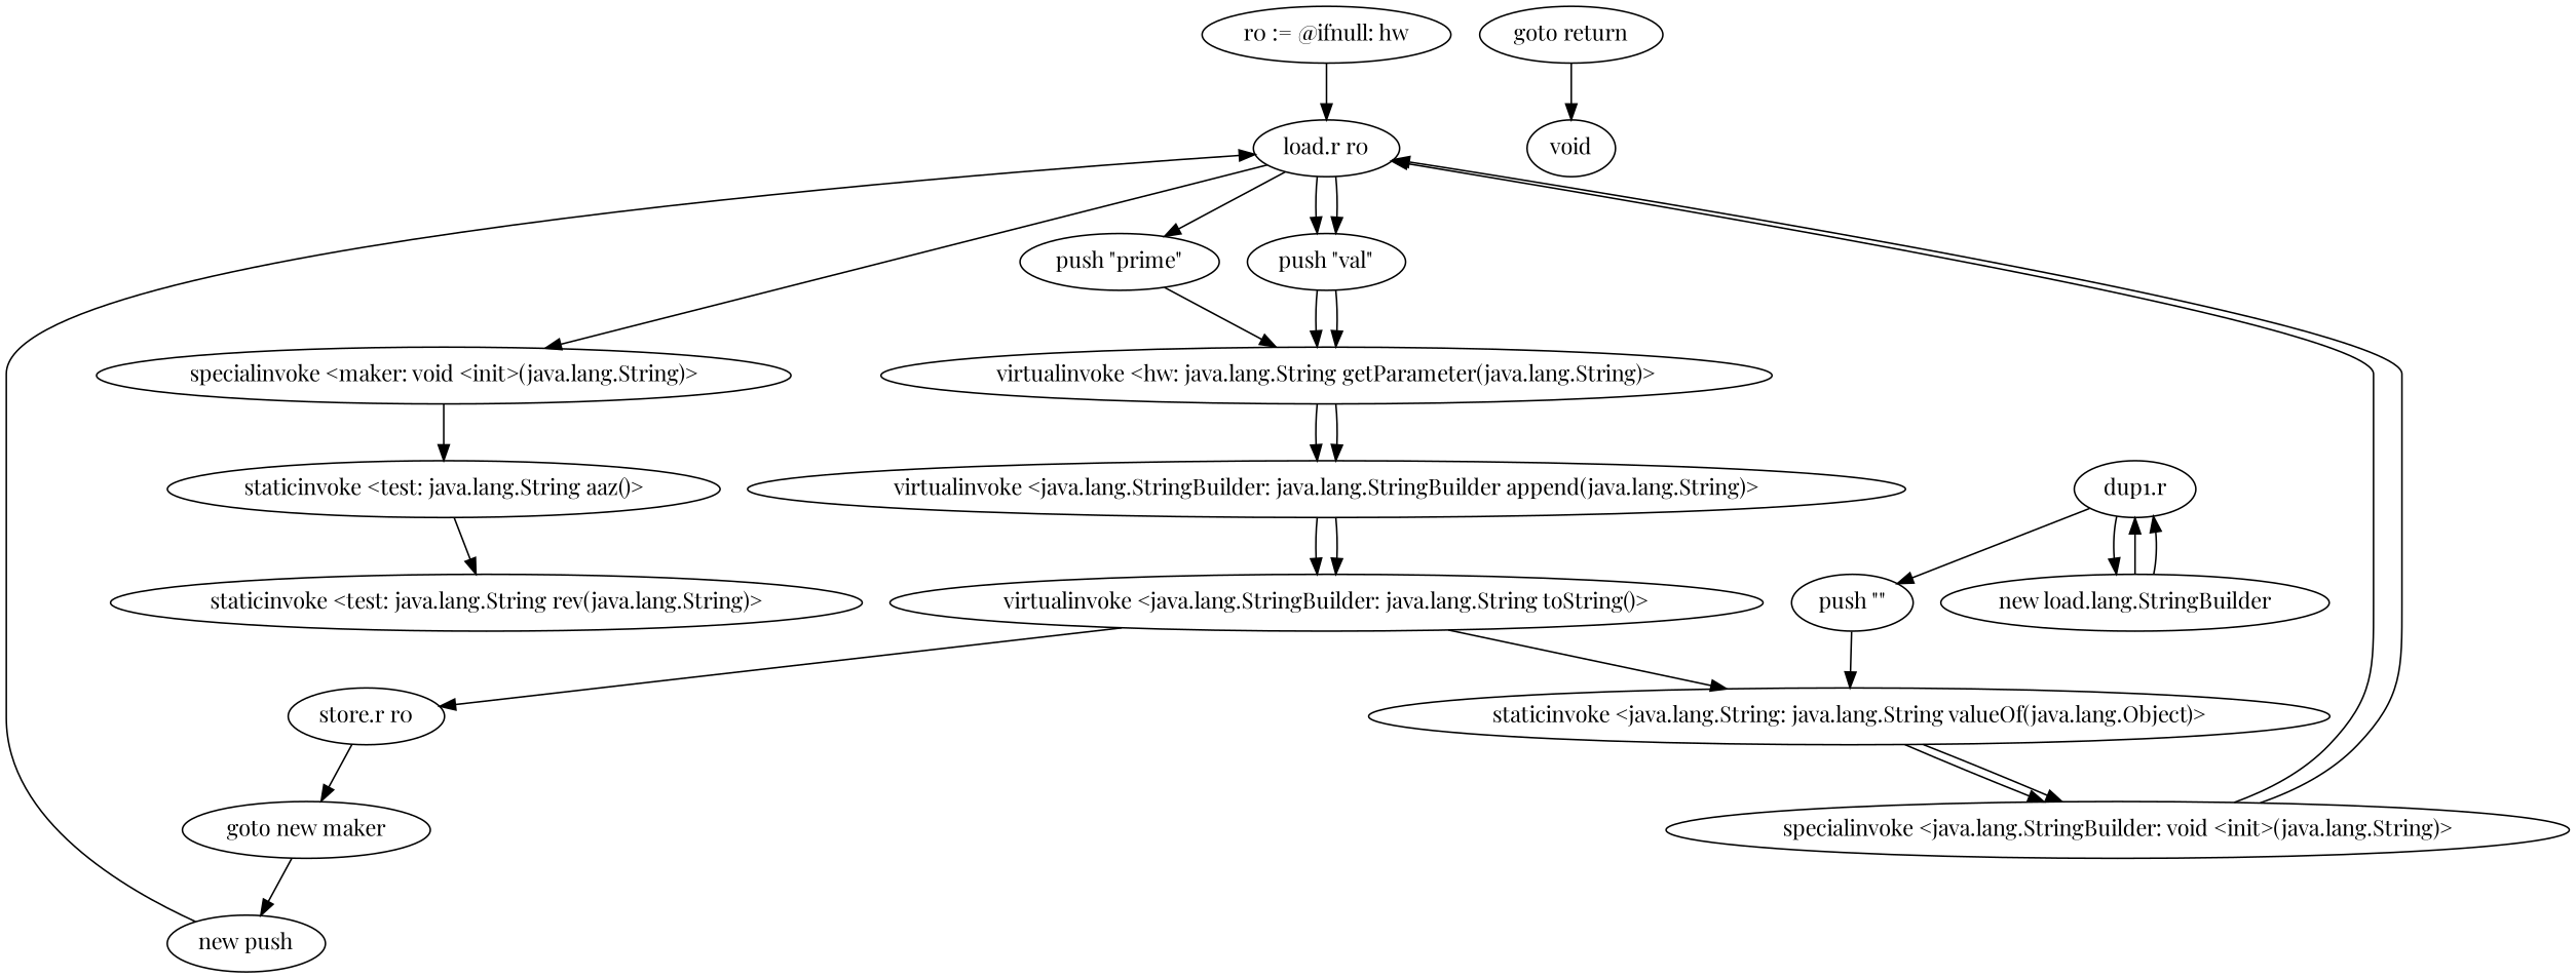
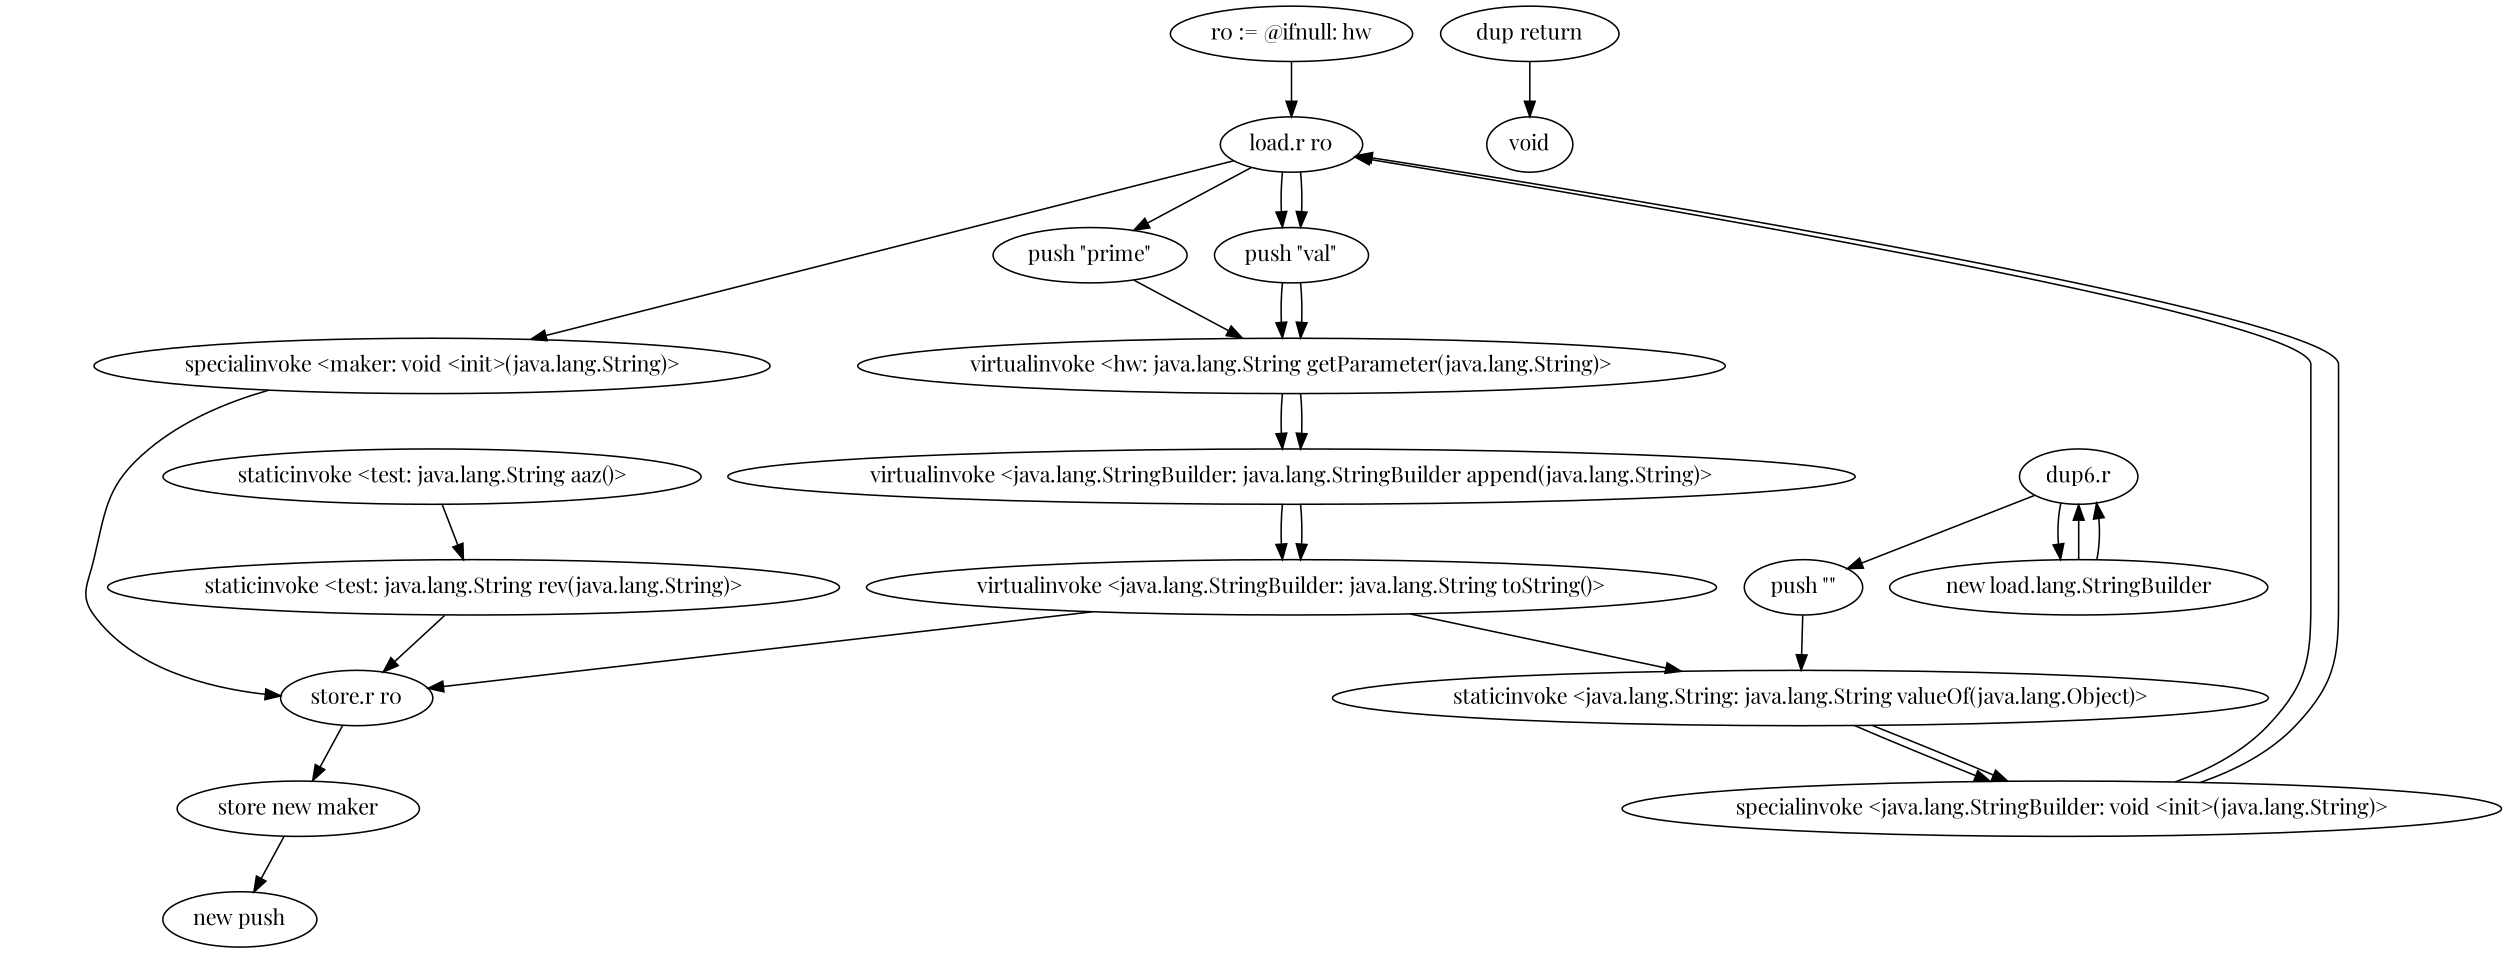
  digraph {
    fontname="Playfair Display"
    node [fontname="Playfair Display"]
    edge [fontname="Playfair Display"]
    n1 [label="r0 := @ifnull: hw"]
    "load.r r0"
    "push \"val\""
    "push \"prime\""
    "specialinvoke <maker: void <init>(java.lang.String)>"
    "virtualinvoke <hw: java.lang.String getParameter(java.lang.String)>"
    "store.r r0"
    "virtualinvoke <java.lang.StringBuilder: java.lang.StringBuilder append(java.lang.String)>"
    "virtualinvoke <java.lang.StringBuilder: java.lang.String toString()>"
    n10 [label="new load.lang.StringBuilder"]
-   "dup1.r"
+   "dup1.r" [label="dup6.r"]
    "staticinvoke <test: java.lang.String aaz()>"
    "staticinvoke <test: java.lang.String rev(java.lang.String)>"
    "push \"\""
    "staticinvoke <java.lang.String: java.lang.String valueOf(java.lang.Object)>"
    "specialinvoke <java.lang.StringBuilder: void <init>(java.lang.String)>"
-   "goto new maker"
+   "goto new maker" [label="store new maker"]
    n18 [label="new push"]
    n19 [label=void]
-   "goto return"
+   "goto return" [label="dup return"]
    n1 -> "load.r r0"
    "load.r r0" -> "push \"val\""
    "load.r r0" -> "push \"val\""
    "load.r r0" -> "push \"prime\""
    "load.r r0" -> "specialinvoke <maker: void <init>(java.lang.String)>"
    "push \"val\"" -> "virtualinvoke <hw: java.lang.String getParameter(java.lang.String)>"
    "push \"val\"" -> "virtualinvoke <hw: java.lang.String getParameter(java.lang.String)>"
    "push \"prime\"" -> "virtualinvoke <hw: java.lang.String getParameter(java.lang.String)>"
-   "specialinvoke <maker: void <init>(java.lang.String)>" -> "staticinvoke <test: java.lang.String aaz()>"
+   "specialinvoke <maker: void <init>(java.lang.String)>" -> "store.r r0"
    "virtualinvoke <hw: java.lang.String getParameter(java.lang.String)>" -> "virtualinvoke <java.lang.StringBuilder: java.lang.StringBuilder append(java.lang.String)>"
    "virtualinvoke <hw: java.lang.String getParameter(java.lang.String)>" -> "virtualinvoke <java.lang.StringBuilder: java.lang.StringBuilder append(java.lang.String)>"
    "store.r r0" -> "goto new maker"
    "virtualinvoke <java.lang.StringBuilder: java.lang.StringBuilder append(java.lang.String)>" -> "virtualinvoke <java.lang.StringBuilder: java.lang.String toString()>"
    "virtualinvoke <java.lang.StringBuilder: java.lang.StringBuilder append(java.lang.String)>" -> "virtualinvoke <java.lang.StringBuilder: java.lang.String toString()>"
    "virtualinvoke <java.lang.StringBuilder: java.lang.String toString()>" -> "store.r r0"
    "virtualinvoke <java.lang.StringBuilder: java.lang.String toString()>" -> "staticinvoke <java.lang.String: java.lang.String valueOf(java.lang.Object)>"
    n10 -> "dup1.r"
    n10 -> "dup1.r"
    "dup1.r" -> n10
    "dup1.r" -> "push \"\""
    "staticinvoke <test: java.lang.String aaz()>" -> "staticinvoke <test: java.lang.String rev(java.lang.String)>"
+   "staticinvoke <test: java.lang.String rev(java.lang.String)>" -> "store.r r0"
    "push \"\"" -> "staticinvoke <java.lang.String: java.lang.String valueOf(java.lang.Object)>"
    "staticinvoke <java.lang.String: java.lang.String valueOf(java.lang.Object)>" -> "specialinvoke <java.lang.StringBuilder: void <init>(java.lang.String)>"
    "staticinvoke <java.lang.String: java.lang.String valueOf(java.lang.Object)>" -> "specialinvoke <java.lang.StringBuilder: void <init>(java.lang.String)>"
    "specialinvoke <java.lang.StringBuilder: void <init>(java.lang.String)>" -> "load.r r0"
    "specialinvoke <java.lang.StringBuilder: void <init>(java.lang.String)>" -> "load.r r0"
    "goto new maker" -> n18
-   n18 -> "load.r r0"
    "goto return" -> n19
  }
